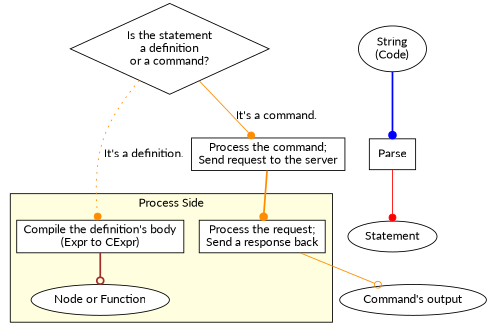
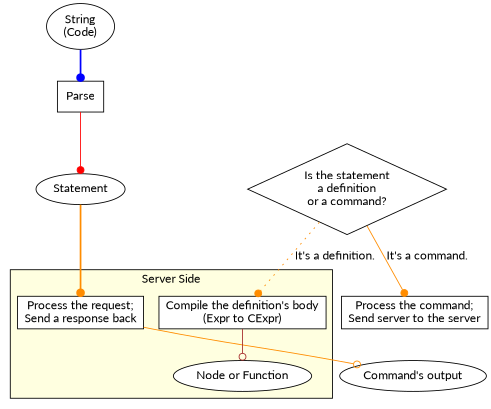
  digraph {
    fontname=Lato
    node [fillcolor=white fontname=Lato shape=box style=filled]
    edge [arrowhead=dot color=darkorange fontname=Lato style=solid]
    n1 [label=<Process the request;<br/>Send a response back>]
    n2 [label=<Compile the definition's body<br/>(Expr to CExpr)>]
    n3 [label=<Node or Function> shape=ellipse]
    n4 [label=<Command's output> shape=ellipse]
    n5 [label=<String<br/>(Code)> shape=ellipse]
    n6 [label=<Parse>]
    n7 [label=<Statement> shape=ellipse]
    n8 [label=<Is the statement<br/>a definition<br/>or a command?> shape=diamond]
-   n9 [label=<Process the command;<br/>Send request to the server>]
+   n9 [label=<Process the command;<br/>Send server to the server>]
    subgraph cluster_1 {
      fillcolor=lightyellow
-     label="Process Side"
+     label="Server Side"
      style=filled
      n1
      n2
      n3
    }
    n1 -> n4 [arrowhead=odot]
-   n2 -> n3 [arrowhead=odot color=brown style=bold]
+   n2 -> n3 [arrowhead=odot color=brown]
    n5 -> n6 [color=blue style=bold]
    n6 -> n7 [color=red]
    n8 -> n2 [label=<It's a definition.> style=dotted]
    n8 -> n9 [label=<It's a command.>]
-   n9 -> n1 [style=bold]
+   n7 -> n1 [style=bold]
  }
